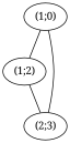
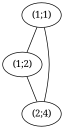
  strict graph {
    fontname="Noto Serif"
    node [fontname="Noto Serif"]
    edge [fontname="Noto Serif"]
    n1 [label="(1;2)"]
-   "(1;1)" [label="(1;0)"]
-   "(2;3)"
+   "(1;1)"
+   "(2;3)" [label="(2;4)"]
    n1 -- "(2;3)"
    "(1;1)" -- n1
    "(1;1)" -- "(2;3)"
  }
